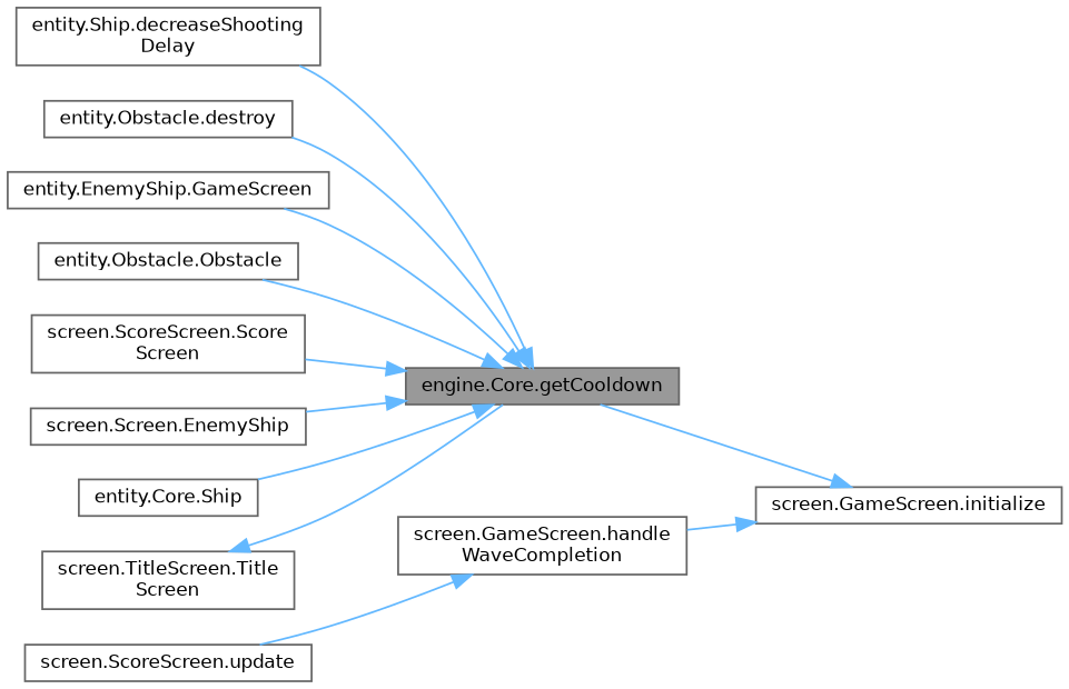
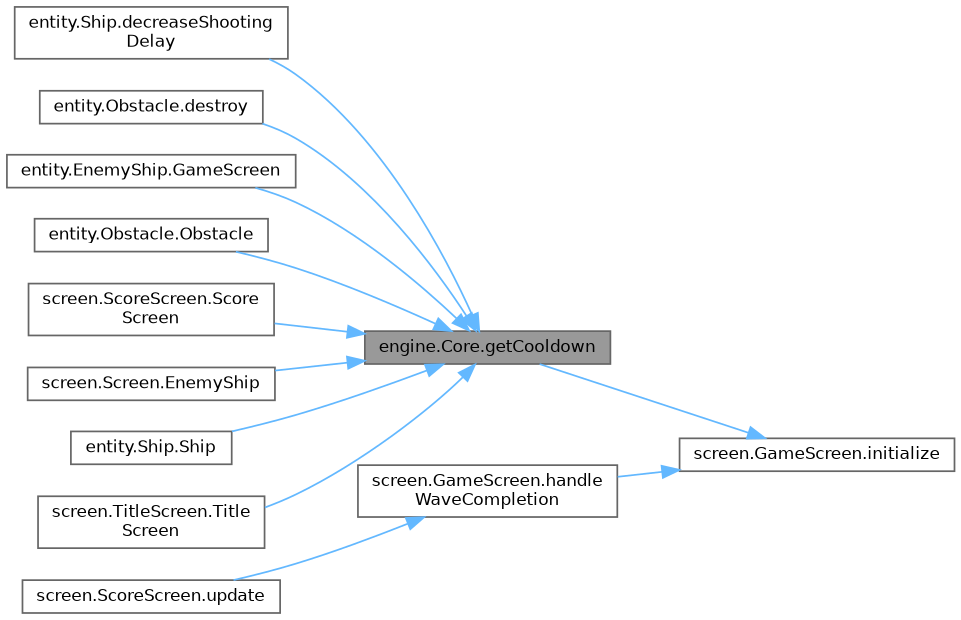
  digraph {
    rankdir=RL
    node [color=grey40 fillcolor=white fontname=Helvetica fontsize=10 shape=box style=filled]
    edge [color=steelblue1 dir=back fontname=Helvetica fontsize=10 labelfontname=Helvetica labelfontsize=10 style=solid]
    n1 [color=gray40 fillcolor=grey60 fontcolor=black height=0.2 label="engine.Core.getCooldown" width=0.4]
    n2 [height=0.2 label="entity.Ship.decreaseShooting\lDelay" width=0.4]
    n3 [height=0.2 label="entity.Obstacle.destroy" width=0.4]
    n4 [height=0.2 label="entity.EnemyShip.GameScreen" width=0.4]
    n5 [height=0.2 label="entity.Obstacle.Obstacle" width=0.4]
    n6 [height=0.2 label="screen.ScoreScreen.Score\lScreen" width=0.4]
    n7 [height=0.2 label="screen.Screen.EnemyShip" width=0.4]
-   n8 [height=0.2 label="entity.Core.Ship" width=0.4]
+   n8 [height=0.2 label="entity.Ship.Ship" width=0.4]
    n9 [height=0.2 label="screen.TitleScreen.Title\lScreen" width=0.4]
    n10 [height=0.2 label="screen.GameScreen.initialize" width=0.4]
    n11 [height=0.2 label="screen.GameScreen.handle\lWaveCompletion" width=0.4]
    n12 [height=0.2 label="screen.ScoreScreen.update" width=0.4]
    n1 -> n2
    n1 -> n3
    n1 -> n4
    n1 -> n5
    n1 -> n6
    n1 -> n7
    n1 -> n8
-   n9 -> n1
+   n1 -> n9
    n10 -> n1
    n10 -> n11
    n11 -> n12
  }
